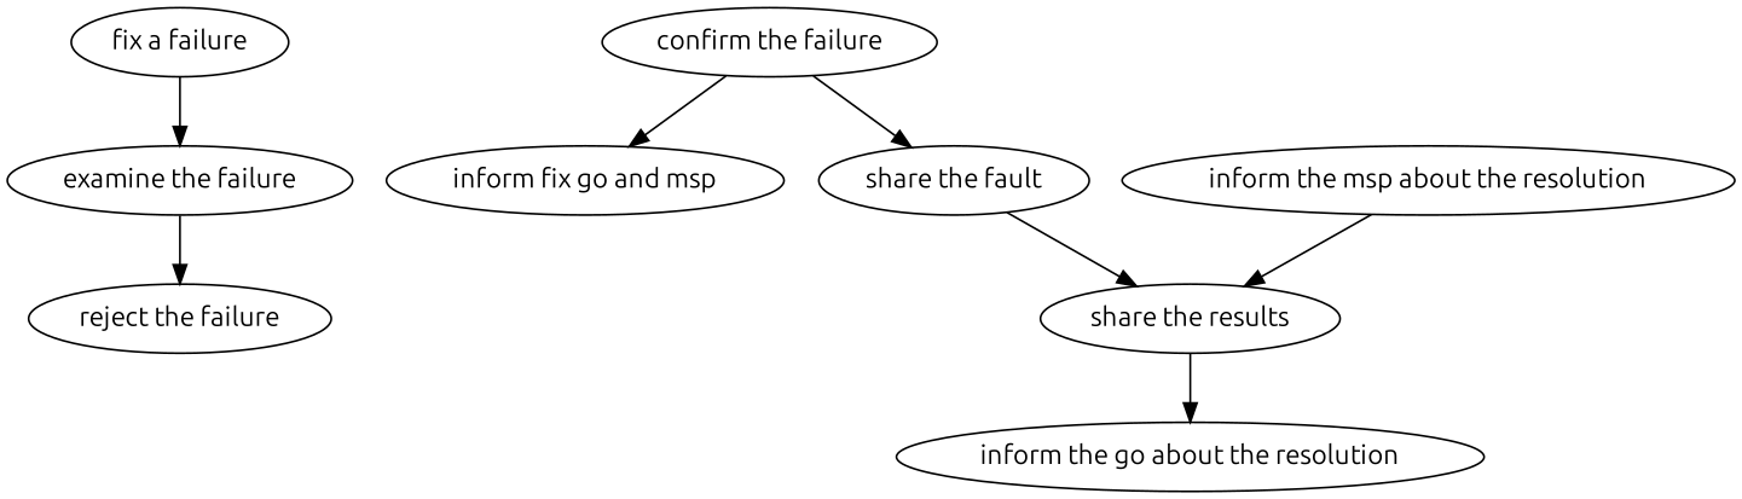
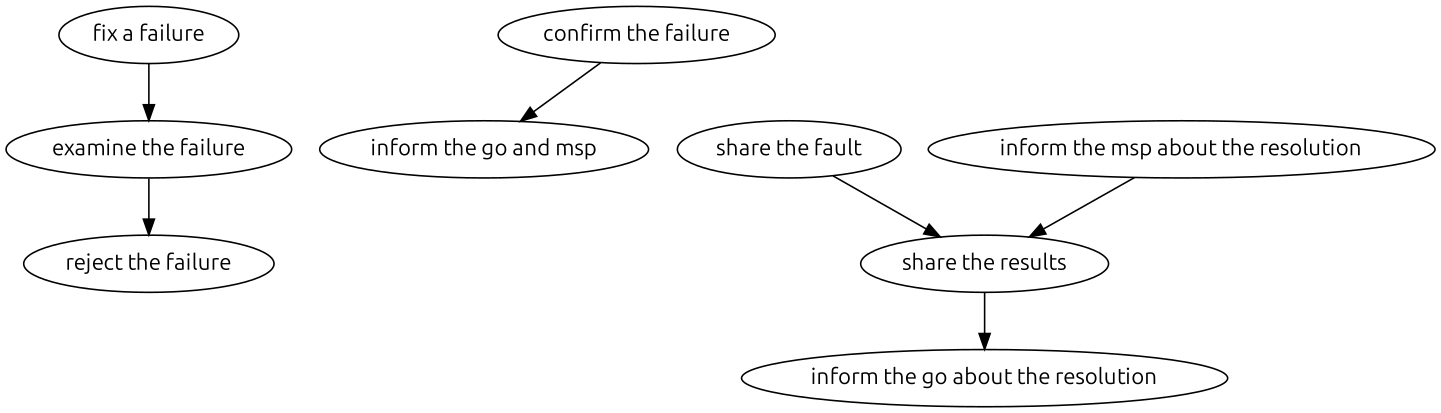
  strict digraph {
    fontname=Ubuntu
    node [fontname=Ubuntu]
    edge [attrs="{'type': 'flow', 'label': 'flow'}" fontname=Ubuntu]
    n1 [attrs="{'type': 'Activity', 'label': 'report a failure'}" label="fix a failure"]
    "examine the failure" [attrs="{'type': 'Activity', 'label': 'examine the failure'}"]
    "reject the failure" [attrs="{'type': 'Activity', 'label': 'reject the failure'}"]
    "confirm the failure" [attrs="{'type': 'Activity', 'label': 'confirm the failure'}"]
-   "inform the go and msp" [attrs="{'type': 'Activity', 'label': 'inform the go and msp'}" label="inform fix go and msp"]
+   "inform the go and msp" [attrs="{'type': 'Activity', 'label': 'inform the go and msp'}"]
    n6 [attrs="{'type': 'Activity', 'label': 'fix the fault'}" label="share the fault"]
    "share the results" [attrs="{'type': 'Activity', 'label': 'share the results'}"]
    "inform the go about the resolution" [attrs="{'type': 'Activity', 'label': 'inform the go about the resolution'}"]
    "inform the msp about the resolution" [attrs="{'type': 'Activity', 'label': 'inform the msp about the resolution'}"]
    n1 -> "examine the failure"
    "examine the failure" -> "reject the failure"
    "confirm the failure" -> "inform the go and msp"
-   "confirm the failure" -> n6
    n6 -> "share the results"
    "share the results" -> "inform the go about the resolution"
    "inform the msp about the resolution" -> "share the results"
  }
